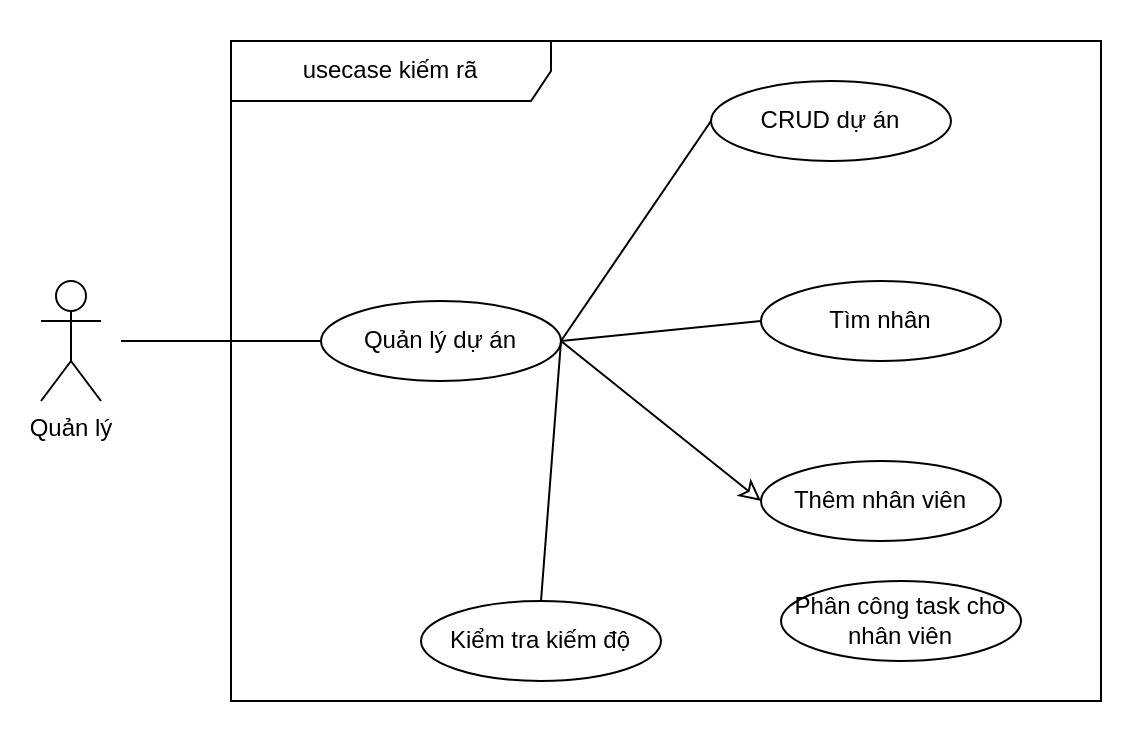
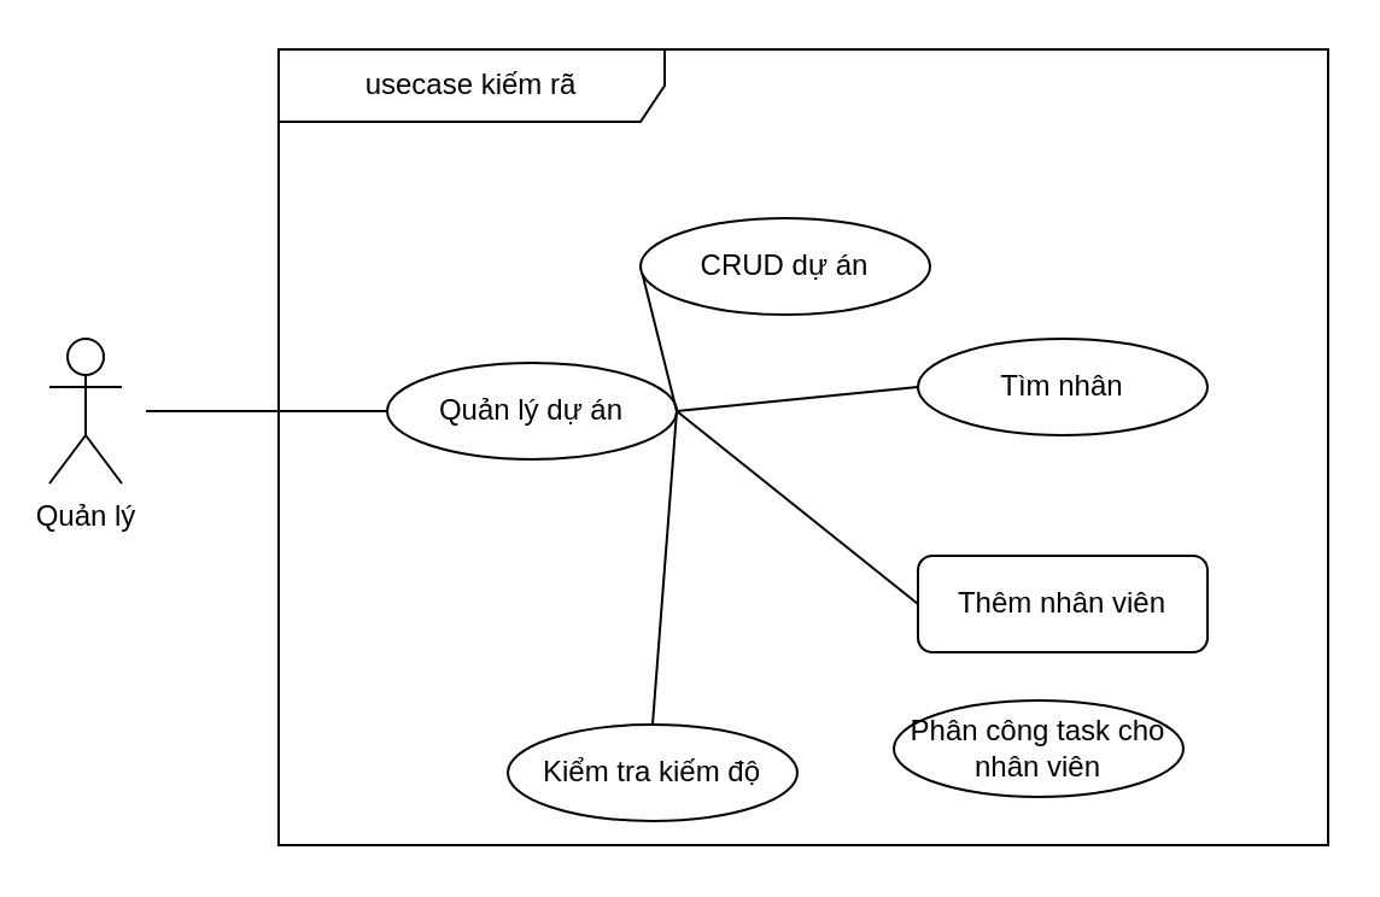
  <mxCell id="0" />
  <mxCell id="1" parent="0" />
  <mxCell id="2" value="usecase kiếm rã" style="shape=umlFrame;whiteSpace=wrap;html=1;pointerEvents=0;recursiveResize=0;container=1;collapsible=0;width=160;" parent="1" vertex="1"><mxGeometry x="115" y="20" width="435" height="330" as="geometry" /></mxCell>
  <mxCell id="3" value="Quản lý dự án" style="ellipse;whiteSpace=wrap;html=1;" parent="2" vertex="1"><mxGeometry x="45" y="130" width="120" height="40" as="geometry" /></mxCell>
  <mxCell id="4" value="" style="endArrow=none;startArrow=none;endFill=0;startFill=0;endSize=8;html=1;verticalAlign=bottom;labelBackgroundColor=none;strokeWidth=1;entryX=0;entryY=0.5;entryDx=0;entryDy=0;exitX=1;exitY=0.5;exitDx=0;exitDy=0;" parent="2" source="3" target="5" edge="1"><mxGeometry width="160" relative="1" as="geometry"><mxPoint x="-65" y="120" as="sourcePoint" /><mxPoint x="242.574" y="84.142" as="targetPoint" /></mxGeometry></mxCell>
- <mxCell id="5" value="CRUD dự án" style="ellipse;whiteSpace=wrap;html=1;" parent="2" vertex="1"><mxGeometry x="240" y="20" width="120" height="40" as="geometry" /></mxCell>
+ <mxCell id="5" value="CRUD dự án" style="ellipse;whiteSpace=wrap;html=1;" parent="2" vertex="1"><mxGeometry x="150" y="70" width="120" height="40" as="geometry" /></mxCell>
  <mxCell id="6" value="" style="endArrow=none;startArrow=none;endFill=0;startFill=0;endSize=8;html=1;verticalAlign=bottom;labelBackgroundColor=none;strokeWidth=1;entryX=0;entryY=0.5;entryDx=0;entryDy=0;exitX=1;exitY=0.5;exitDx=0;exitDy=0;" parent="2" source="3" target="7" edge="1"><mxGeometry width="160" relative="1" as="geometry"><mxPoint x="145" y="220" as="sourcePoint" /><mxPoint x="222.574" y="154.142" as="targetPoint" /></mxGeometry></mxCell>
  <mxCell id="7" value="Tìm nhân" style="ellipse;whiteSpace=wrap;html=1;" parent="2" vertex="1"><mxGeometry x="265" y="120" width="120" height="40" as="geometry" /></mxCell>
- <mxCell id="8" value="Thêm nhân viên" style="ellipse;whiteSpace=wrap;html=1;" parent="2" vertex="1"><mxGeometry x="265" y="210" width="120" height="40" as="geometry" /></mxCell>
- <mxCell id="9" value="" style="endArrow=classic;startArrow=none;endFill=0;startFill=0;endSize=8;html=1;verticalAlign=bottom;labelBackgroundColor=none;strokeWidth=1;entryX=0;entryY=0.5;entryDx=0;entryDy=0;exitX=1;exitY=0.5;exitDx=0;exitDy=0;" parent="2" source="3" target="8" edge="1"><mxGeometry width="160" relative="1" as="geometry"><mxPoint x="135" y="450" as="sourcePoint" /><mxPoint x="212.574" y="384.142" as="targetPoint" /></mxGeometry></mxCell>
+ <mxCell id="8" value="Thêm nhân viên" style="whiteSpace=wrap;html=1;rounded=1;" parent="2" vertex="1"><mxGeometry x="265" y="210" width="120" height="40" as="geometry" /></mxCell>
+ <mxCell id="9" value="" style="endArrow=none;startArrow=none;endFill=0;startFill=0;endSize=8;html=1;verticalAlign=bottom;labelBackgroundColor=none;strokeWidth=1;entryX=0;entryY=0.5;entryDx=0;entryDy=0;exitX=1;exitY=0.5;exitDx=0;exitDy=0;" parent="2" source="3" target="8" edge="1"><mxGeometry width="160" relative="1" as="geometry"><mxPoint x="135" y="450" as="sourcePoint" /><mxPoint x="212.574" y="384.142" as="targetPoint" /></mxGeometry></mxCell>
  <mxCell id="10" value="Kiểm tra kiếm độ" style="ellipse;whiteSpace=wrap;html=1;" parent="2" vertex="1"><mxGeometry x="95" y="280" width="120" height="40" as="geometry" /></mxCell>
- <mxCell id="11" value="Phân công task cho nhân viên" style="ellipse;whiteSpace=wrap;html=1;" vertex="1" parent="2"><mxGeometry x="275" y="270" width="120" height="40" as="geometry" /></mxCell>
+ <mxCell id="11" value="Phân công task cho nhân viên" style="ellipse;whiteSpace=wrap;html=1;" vertex="1" parent="2"><mxGeometry x="255" y="270" width="120" height="40" as="geometry" /></mxCell>
  <mxCell id="12" value="Quản lý" style="shape=umlActor;verticalLabelPosition=bottom;verticalAlign=top;html=1;" parent="1" vertex="1"><mxGeometry x="20" y="140" width="30" height="60" as="geometry" /></mxCell>
  <mxCell id="13" value="" style="endArrow=none;startArrow=none;endFill=0;startFill=0;endSize=8;html=1;verticalAlign=bottom;labelBackgroundColor=none;strokeWidth=1;entryX=0;entryY=0.5;entryDx=0;entryDy=0;" parent="1" target="3" edge="1"><mxGeometry width="160" relative="1" as="geometry"><mxPoint x="60" y="170" as="sourcePoint" /><mxPoint x="170" y="130" as="targetPoint" /></mxGeometry></mxCell>
  <mxCell id="14" value="" style="endArrow=none;startArrow=none;endFill=0;startFill=0;endSize=8;html=1;verticalAlign=bottom;labelBackgroundColor=none;strokeWidth=1;entryX=0.5;entryY=0;entryDx=0;entryDy=0;" parent="1" target="10" edge="1"><mxGeometry width="160" relative="1" as="geometry"><mxPoint x="280" y="170" as="sourcePoint" /><mxPoint x="377.574" y="124.142" as="targetPoint" /></mxGeometry></mxCell>
